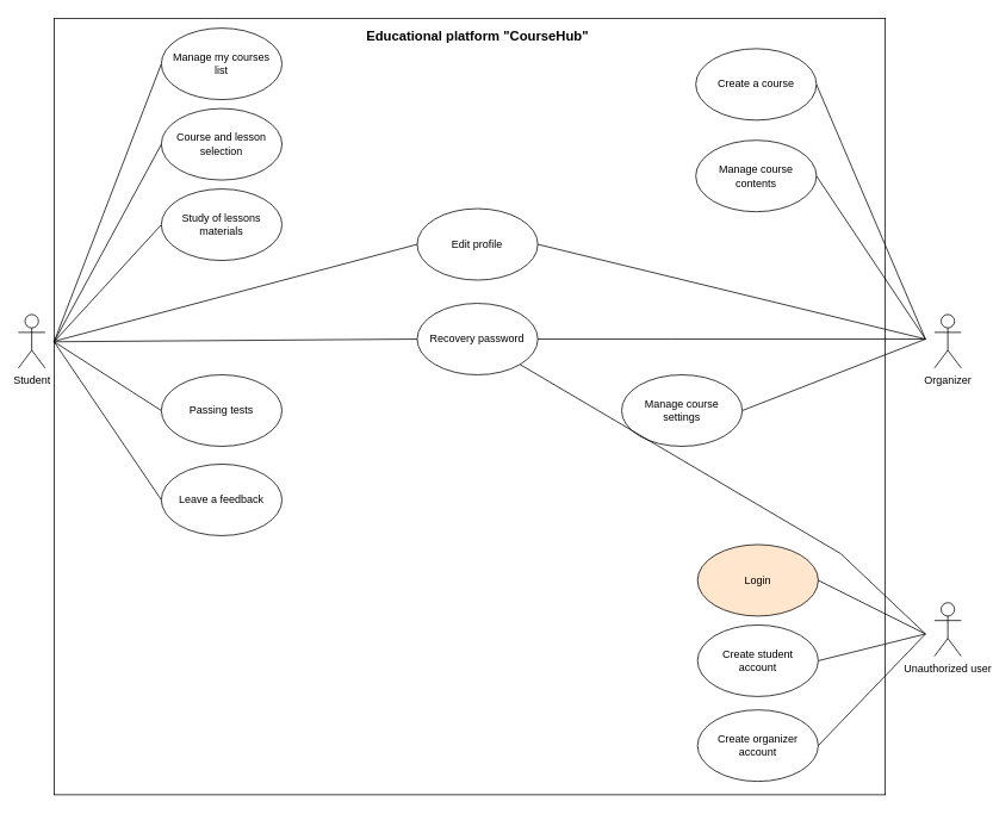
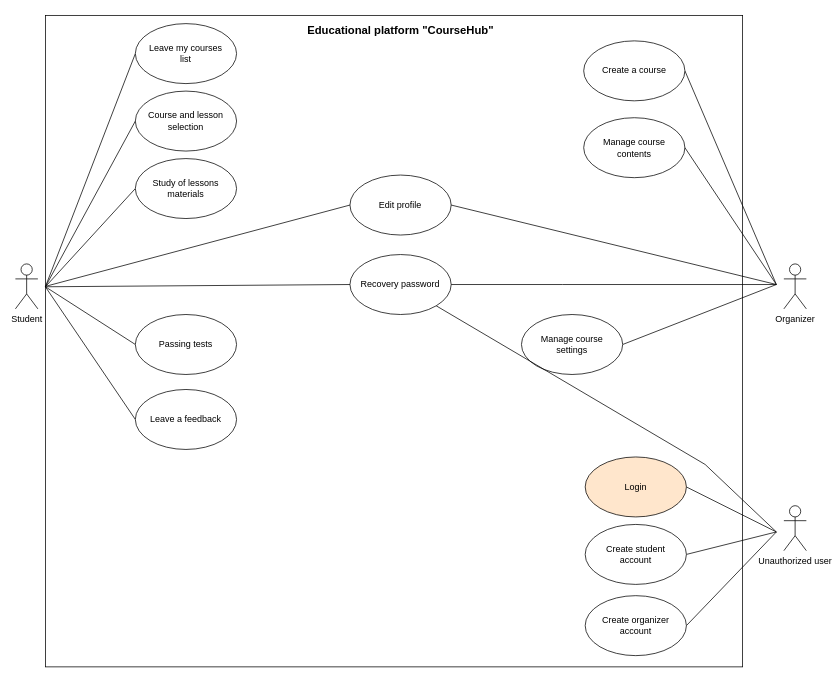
  <mxCell id="0" />
  <mxCell id="1" parent="0" />
  <mxCell id="2" value="" style="rounded=0;whiteSpace=wrap;html=1;" parent="1" vertex="1"><mxGeometry x="60" y="20" width="930" height="869" as="geometry" /></mxCell>
  <mxCell id="3" value="Student" style="shape=umlActor;verticalLabelPosition=bottom;verticalAlign=top;html=1;outlineConnect=0;" parent="1" vertex="1"><mxGeometry x="20" y="351.5" width="30" height="60" as="geometry" /></mxCell>
  <mxCell id="4" value="Organizer" style="shape=umlActor;verticalLabelPosition=bottom;verticalAlign=top;html=1;outlineConnect=0;" parent="1" vertex="1"><mxGeometry x="1045" y="351.5" width="30" height="60" as="geometry" /></mxCell>
  <mxCell id="5" value="Unauthorized user" style="shape=umlActor;verticalLabelPosition=bottom;verticalAlign=top;html=1;outlineConnect=0;" parent="1" vertex="1"><mxGeometry x="1045" y="674" width="30" height="60" as="geometry" /></mxCell>
  <mxCell id="6" value="&lt;font style=&quot;font-size: 15px;&quot;&gt;Educational platform &quot;CourseHub&quot;&lt;/font&gt;" style="text;html=1;strokeColor=none;fillColor=none;align=center;verticalAlign=middle;whiteSpace=wrap;rounded=0;fontStyle=1" parent="1" vertex="1"><mxGeometry x="401.87" y="24" width="263.75" height="30" as="geometry" /></mxCell>
  <mxCell id="7" value="" style="endArrow=none;html=1;rounded=0;entryX=0;entryY=0.5;entryDx=0;entryDy=0;" parent="1" target="19" edge="1"><mxGeometry width="50" height="50" relative="1" as="geometry"><mxPoint x="60" y="382" as="sourcePoint" /><mxPoint x="110" y="329" as="targetPoint" /></mxGeometry></mxCell>
  <mxCell id="8" value="" style="endArrow=none;html=1;rounded=0;entryX=0;entryY=0.5;entryDx=0;entryDy=0;" parent="1" target="20" edge="1"><mxGeometry width="50" height="50" relative="1" as="geometry"><mxPoint x="60" y="382" as="sourcePoint" /><mxPoint x="110" y="329" as="targetPoint" /></mxGeometry></mxCell>
  <mxCell id="9" value="" style="endArrow=none;html=1;rounded=0;entryX=0;entryY=0.5;entryDx=0;entryDy=0;" parent="1" target="21" edge="1"><mxGeometry width="50" height="50" relative="1" as="geometry"><mxPoint x="60" y="382" as="sourcePoint" /><mxPoint x="110" y="329" as="targetPoint" /></mxGeometry></mxCell>
  <mxCell id="10" value="" style="endArrow=none;html=1;rounded=0;entryX=0;entryY=0.5;entryDx=0;entryDy=0;" parent="1" target="18" edge="1"><mxGeometry width="50" height="50" relative="1" as="geometry"><mxPoint x="60" y="382" as="sourcePoint" /><mxPoint x="-60" y="399" as="targetPoint" /></mxGeometry></mxCell>
  <mxCell id="11" value="" style="endArrow=none;html=1;rounded=0;entryX=0;entryY=0.5;entryDx=0;entryDy=0;" parent="1" target="17" edge="1"><mxGeometry width="50" height="50" relative="1" as="geometry"><mxPoint x="60" y="382" as="sourcePoint" /><mxPoint x="170" y="629" as="targetPoint" /></mxGeometry></mxCell>
  <mxCell id="12" value="" style="endArrow=none;html=1;rounded=0;exitX=1;exitY=0.5;exitDx=0;exitDy=0;" parent="1" source="28" edge="1"><mxGeometry width="50" height="50" relative="1" as="geometry"><mxPoint x="915" y="709" as="sourcePoint" /><mxPoint x="1035" y="709" as="targetPoint" /></mxGeometry></mxCell>
  <mxCell id="13" value="" style="endArrow=none;html=1;rounded=0;entryX=1;entryY=0.5;entryDx=0;entryDy=0;" parent="1" target="29" edge="1"><mxGeometry width="50" height="50" relative="1" as="geometry"><mxPoint x="1035" y="709" as="sourcePoint" /><mxPoint x="1025" y="669" as="targetPoint" /></mxGeometry></mxCell>
  <mxCell id="14" value="" style="endArrow=none;html=1;rounded=0;exitX=1;exitY=0.5;exitDx=0;exitDy=0;" parent="1" source="27" edge="1"><mxGeometry width="50" height="50" relative="1" as="geometry"><mxPoint x="975" y="769" as="sourcePoint" /><mxPoint x="1035" y="709" as="targetPoint" /></mxGeometry></mxCell>
  <mxCell id="15" value="" style="endArrow=none;html=1;rounded=0;entryX=1;entryY=0.5;entryDx=0;entryDy=0;" parent="1" target="23" edge="1"><mxGeometry width="50" height="50" relative="1" as="geometry"><mxPoint x="1035" y="379" as="sourcePoint" /><mxPoint x="1085" y="329" as="targetPoint" /></mxGeometry></mxCell>
  <mxCell id="16" value="" style="endArrow=none;html=1;rounded=0;exitX=1;exitY=0.5;exitDx=0;exitDy=0;" parent="1" source="22" edge="1"><mxGeometry width="50" height="50" relative="1" as="geometry"><mxPoint x="1005" y="499" as="sourcePoint" /><mxPoint x="1035" y="379" as="targetPoint" /></mxGeometry></mxCell>
  <mxCell id="17" value="Leave a feedback" style="ellipse;whiteSpace=wrap;html=1;" parent="1" vertex="1"><mxGeometry x="180" y="519" width="135" height="80" as="geometry" /></mxCell>
  <mxCell id="18" value="Passing tests" style="ellipse;whiteSpace=wrap;html=1;" parent="1" vertex="1"><mxGeometry x="180" y="419" width="135" height="80" as="geometry" /></mxCell>
  <mxCell id="19" value="Study of lessons materials" style="ellipse;whiteSpace=wrap;html=1;" parent="1" vertex="1"><mxGeometry x="180" y="211" width="135" height="80" as="geometry" /></mxCell>
  <mxCell id="20" value="Course and lesson selection" style="ellipse;whiteSpace=wrap;html=1;" parent="1" vertex="1"><mxGeometry x="180" y="121" width="135" height="80" as="geometry" /></mxCell>
- <mxCell id="21" value="Manage my courses&lt;br style=&quot;border-color: var(--border-color);&quot;&gt;list" style="ellipse;whiteSpace=wrap;html=1;" parent="1" vertex="1"><mxGeometry x="180" y="31" width="135" height="80" as="geometry" /></mxCell>
+ <mxCell id="21" value="Leave my courses&lt;br style=&quot;border-color: var(--border-color);&quot;&gt;list" style="ellipse;whiteSpace=wrap;html=1;" parent="1" vertex="1"><mxGeometry x="180" y="31" width="135" height="80" as="geometry" /></mxCell>
  <mxCell id="22" value="Manage course &lt;br&gt;settings" style="ellipse;whiteSpace=wrap;html=1;" parent="1" vertex="1"><mxGeometry x="695" y="419" width="135" height="80" as="geometry" /></mxCell>
  <mxCell id="23" value="Create a course" style="ellipse;whiteSpace=wrap;html=1;" parent="1" vertex="1"><mxGeometry x="778" y="54" width="135" height="80" as="geometry" /></mxCell>
  <mxCell id="24" value="Manage course &lt;br&gt;contents" style="ellipse;whiteSpace=wrap;html=1;" parent="1" vertex="1"><mxGeometry x="778" y="156.5" width="135" height="80" as="geometry" /></mxCell>
  <mxCell id="25" value="" style="endArrow=none;html=1;rounded=0;exitX=1;exitY=0.5;exitDx=0;exitDy=0;" parent="1" source="24" edge="1"><mxGeometry width="50" height="50" relative="1" as="geometry"><mxPoint x="965" y="409" as="sourcePoint" /><mxPoint x="1035" y="379" as="targetPoint" /></mxGeometry></mxCell>
  <mxCell id="26" value="Recovery password" style="ellipse;whiteSpace=wrap;html=1;" parent="1" vertex="1"><mxGeometry x="466.25" y="339" width="135" height="80" as="geometry" /></mxCell>
  <mxCell id="27" value="Create organizer account" style="ellipse;whiteSpace=wrap;html=1;" parent="1" vertex="1"><mxGeometry y="794" width="135" height="80" as="geometry" x="780" /></mxCell>
  <mxCell id="28" value="Create student&lt;br&gt;account" style="ellipse;whiteSpace=wrap;html=1;" parent="1" vertex="1"><mxGeometry y="699" width="135" height="80" as="geometry" x="780" /></mxCell>
  <mxCell id="29" value="Login" style="ellipse;whiteSpace=wrap;html=1;fillColor=#ffe6cc;" parent="1" vertex="1"><mxGeometry y="609" width="135" height="80" as="geometry" x="780" /></mxCell>
  <mxCell id="30" value="" style="endArrow=none;html=1;rounded=0;exitX=1;exitY=0.5;exitDx=0;exitDy=0;" parent="1" source="26" edge="1"><mxGeometry width="50" height="50" relative="1" as="geometry"><mxPoint x="980" y="319" as="sourcePoint" /><mxPoint x="1035" y="379" as="targetPoint" /><Array as="points"><mxPoint x="750" y="379" /></Array></mxGeometry></mxCell>
  <mxCell id="31" value="" style="endArrow=none;html=1;rounded=0;entryX=0;entryY=0.5;entryDx=0;entryDy=0;" parent="1" target="26" edge="1"><mxGeometry width="50" height="50" relative="1" as="geometry"><mxPoint x="60" y="382" as="sourcePoint" /><mxPoint x="450" y="369" as="targetPoint" /></mxGeometry></mxCell>
  <mxCell id="32" value="" style="endArrow=none;html=1;rounded=0;entryX=1;entryY=1;entryDx=0;entryDy=0;endSize=6;startSize=6;" parent="1" target="26" edge="1"><mxGeometry width="50" height="50" relative="1" as="geometry"><mxPoint x="1035" y="709" as="sourcePoint" /><mxPoint x="1080" y="659" as="targetPoint" /><Array as="points"><mxPoint x="940" y="619" /></Array></mxGeometry></mxCell>
  <mxCell id="33" value="Edit profile" style="ellipse;whiteSpace=wrap;html=1;" vertex="1" parent="1"><mxGeometry x="466.24" y="233" width="135" height="80" as="geometry" /></mxCell>
  <mxCell id="34" value="" style="endArrow=none;html=1;rounded=0;entryX=0;entryY=0.5;entryDx=0;entryDy=0;exitX=0;exitY=0.416;exitDx=0;exitDy=0;exitPerimeter=0;" edge="1" parent="1" source="2" target="33"><mxGeometry width="50" height="50" relative="1" as="geometry"><mxPoint x="63" y="381" as="sourcePoint" /><mxPoint x="113" y="331" as="targetPoint" /></mxGeometry></mxCell>
  <mxCell id="35" value="" style="endArrow=none;html=1;rounded=0;exitX=1;exitY=0.5;exitDx=0;exitDy=0;" edge="1" parent="1" source="33"><mxGeometry width="50" height="50" relative="1" as="geometry"><mxPoint x="725" y="308" as="sourcePoint" /><mxPoint x="1035" y="379" as="targetPoint" /></mxGeometry></mxCell>
